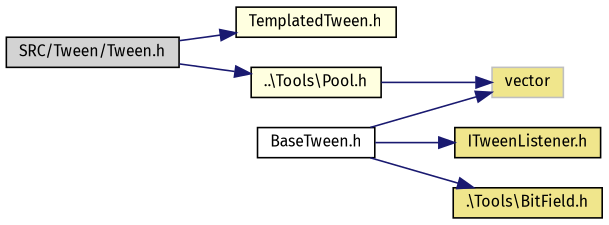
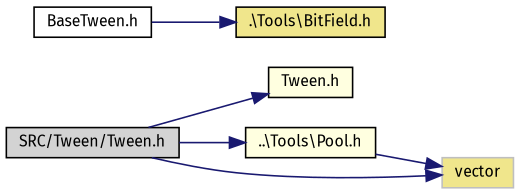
  digraph {
    fontname="Fira Sans"
    rankdir=LR
    node [color=black fillcolor=khaki fontname="Fira Sans" fontsize=10 shape=record style=filled]
    edge [color=midnightblue fontname="Fira Sans" fontsize=10 labelfontname=FreeSans labelfontsize=10 style=solid]
    n1 [fillcolor=lightgrey fontcolor=black height=0.2 label="SRC/Tween/Tween.h" width=0.4]
-   n2 [fillcolor=lightyellow height=0.2 label="TemplatedTween.h" width=0.4]
+   n2 [fillcolor=lightyellow height=0.2 label="Tween.h" width=0.4]
    n3 [fillcolor=lightyellow height=0.2 label="..\\Tools\\Pool.h" width=0.4]
    n4 [color=grey75 height=0.2 label=vector width=0.4]
    n5 [fillcolor=white height=0.2 label="BaseTween.h" width=0.4]
-   n6 [height=0.2 label="ITweenListener.h" width=0.4]
    n7 [height=0.2 label=".\\Tools\\BitField.h" width=0.4]
    n1 -> n2
    n1 -> n3
-   n5 -> n4
+   n1 -> n4
    n3 -> n4
-   n5 -> n6
    n5 -> n7
  }
